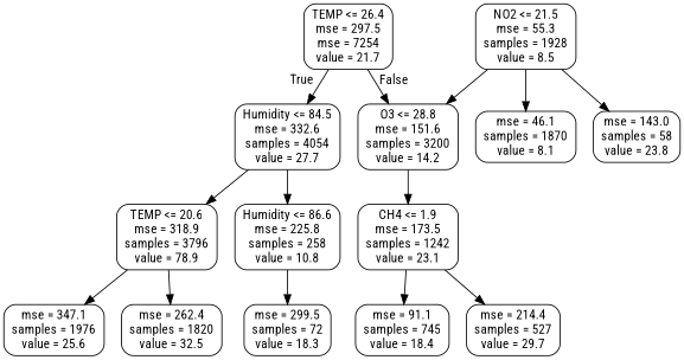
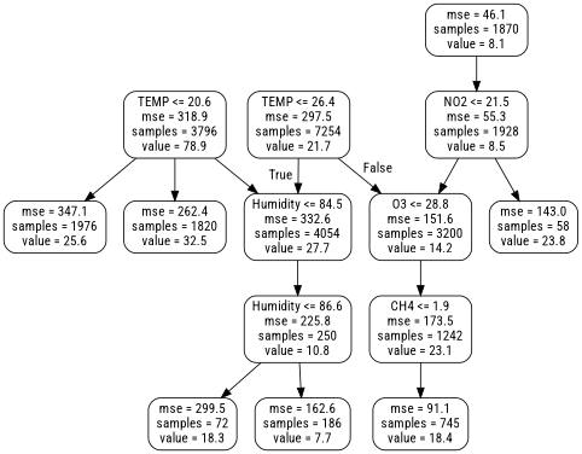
  digraph {
    fontname="Roboto Condensed"
    node [color=black fontname="Roboto Condensed" shape=box style=rounded]
    edge [fontname="Roboto Condensed"]
-   n1 [label="TEMP <= 26.4\nmse = 297.5\nmse = 7254\nvalue = 21.7"]
+   n1 [label="TEMP <= 26.4\nmse = 297.5\nsamples = 7254\nvalue = 21.7"]
    n2 [label="Humidity <= 84.5\nmse = 332.6\nsamples = 4054\nvalue = 27.7"]
    n3 [label="O3 <= 28.8\nmse = 151.6\nsamples = 3200\nvalue = 14.2"]
    n4 [label="TEMP <= 20.6\nmse = 318.9\nsamples = 3796\nvalue = 78.9"]
-   n5 [label="Humidity <= 86.6\nmse = 225.8\nsamples = 258\nvalue = 10.8"]
+   n5 [label="Humidity <= 86.6\nmse = 225.8\nsamples = 250\nvalue = 10.8"]
    n6 [label="CH4 <= 1.9\nmse = 173.5\nsamples = 1242\nvalue = 23.1"]
    n7 [label="mse = 347.1\nsamples = 1976\nvalue = 25.6"]
    n8 [label="mse = 262.4\nsamples = 1820\nvalue = 32.5"]
    n9 [label="mse = 299.5\nsamples = 72\nvalue = 18.3"]
+   n10 [label="mse = 162.6\nsamples = 186\nvalue = 7.7"]
    n11 [label="NO2 <= 21.5\nmse = 55.3\nsamples = 1928\nvalue = 8.5"]
    n12 [label="mse = 46.1\nsamples = 1870\nvalue = 8.1"]
    n13 [label="mse = 143.0\nsamples = 58\nvalue = 23.8"]
    n14 [label="mse = 91.1\nsamples = 745\nvalue = 18.4"]
-   n15 [label="mse = 214.4\nsamples = 527\nvalue = 29.7"]
    n1 -> n2 [headlabel=True labelangle=45 labeldistance=2.5]
    n1 -> n3 [headlabel=False labelangle=-45 labeldistance=2.5]
-   n2 -> n4
+   n4 -> n2
    n2 -> n5
    n3 -> n6
    n4 -> n7
    n4 -> n8
    n5 -> n9
+   n5 -> n10
    n6 -> n14
-   n6 -> n15
    n11 -> n3
-   n11 -> n12
+   n12 -> n11
    n11 -> n13
  }
